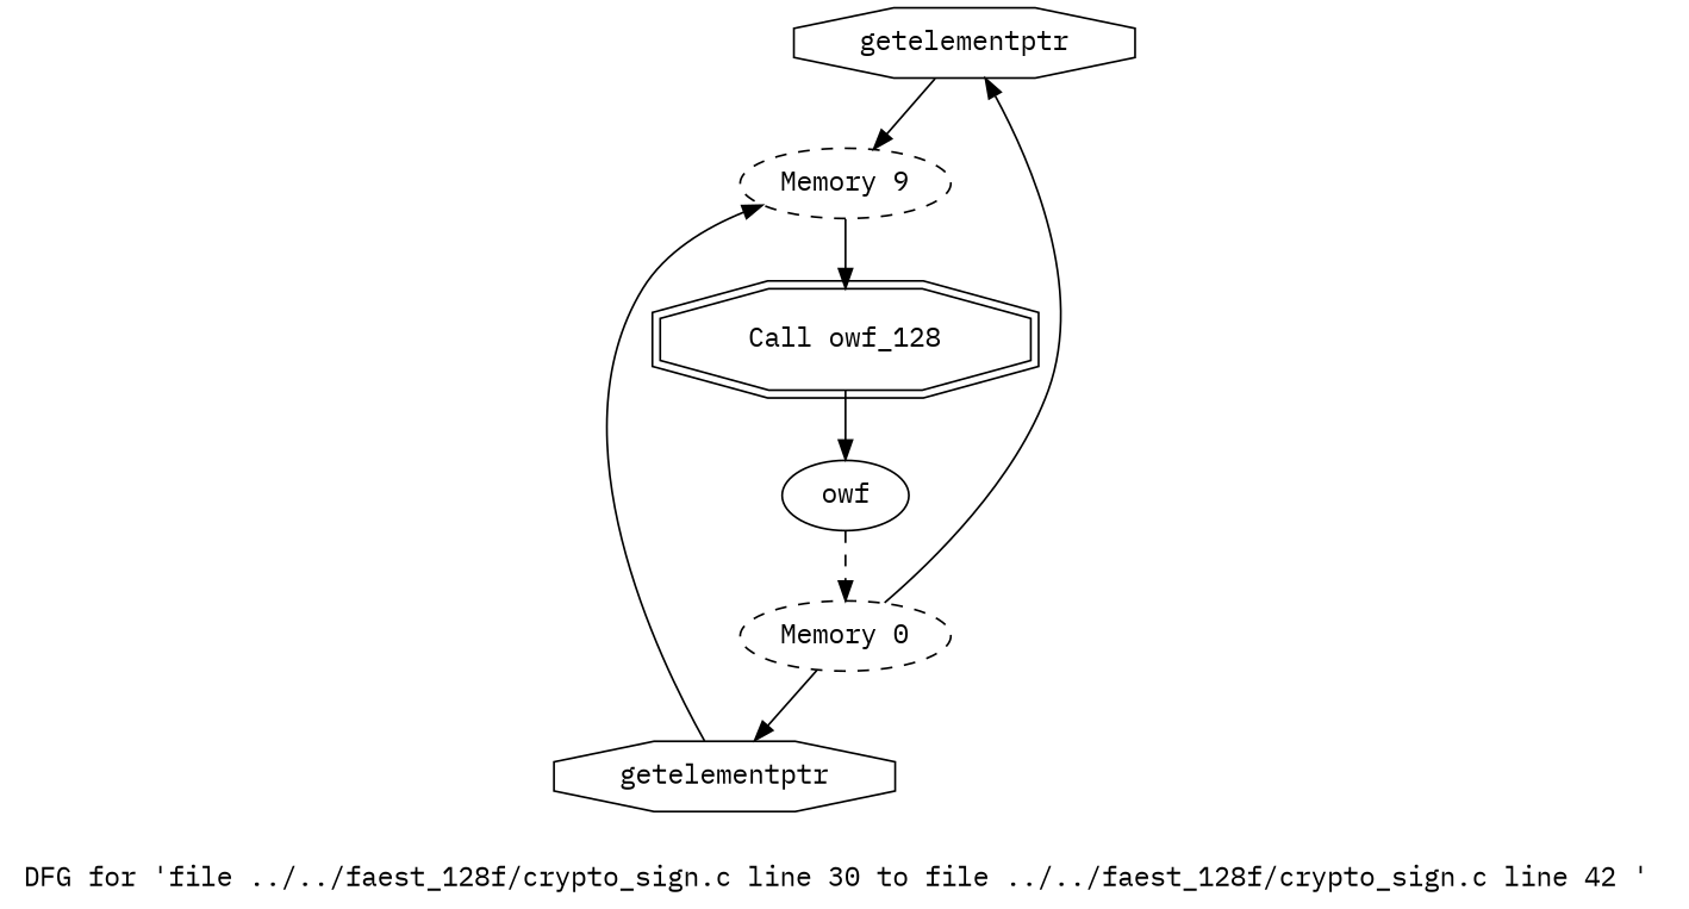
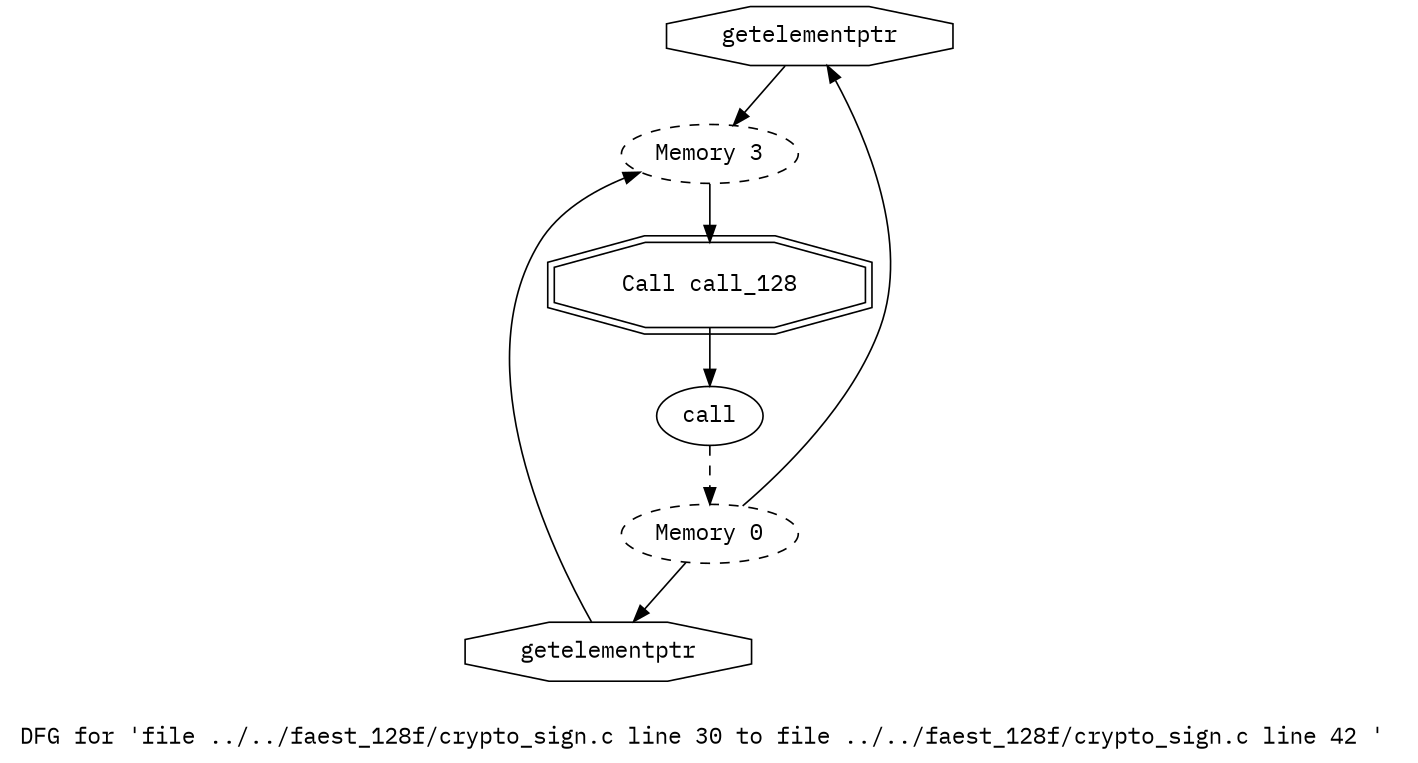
  digraph {
    fontname="IBM Plex Mono"
    label="DFG for 'file ../../faest_128f/crypto_sign.c line 30 to file ../../faest_128f/crypto_sign.c line 42 ' "
    node [fontname="IBM Plex Mono" shape=ellipse style=solid]
    edge [fontname="IBM Plex Mono"]
    n1 [label=getelementptr shape=octagon]
-   n2 [label="Memory 9" style=dashed]
-   n3 [label="Call owf_128" shape=doubleoctagon]
-   n4 [label=owf]
+   n2 [label="Memory 3" style=dashed]
+   n3 [label="Call call_128" shape=doubleoctagon]
+   n4 [label=call]
    n5 [label="Memory 0" style=dashed]
    n6 [label=getelementptr shape=octagon]
    n1 -> n2
    n2 -> n3
    n3 -> n4
    n4 -> n5 [style=dashed]
    n5 -> n1
    n5 -> n6
    n6 -> n2
  }
